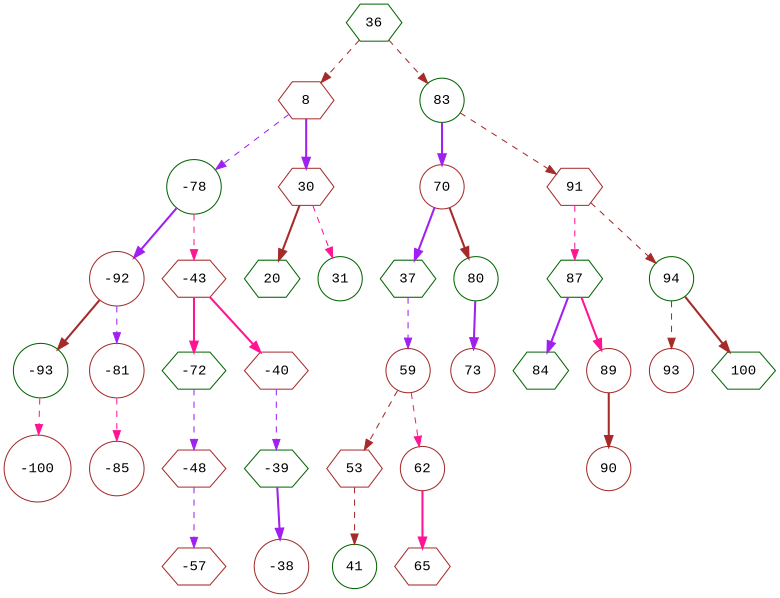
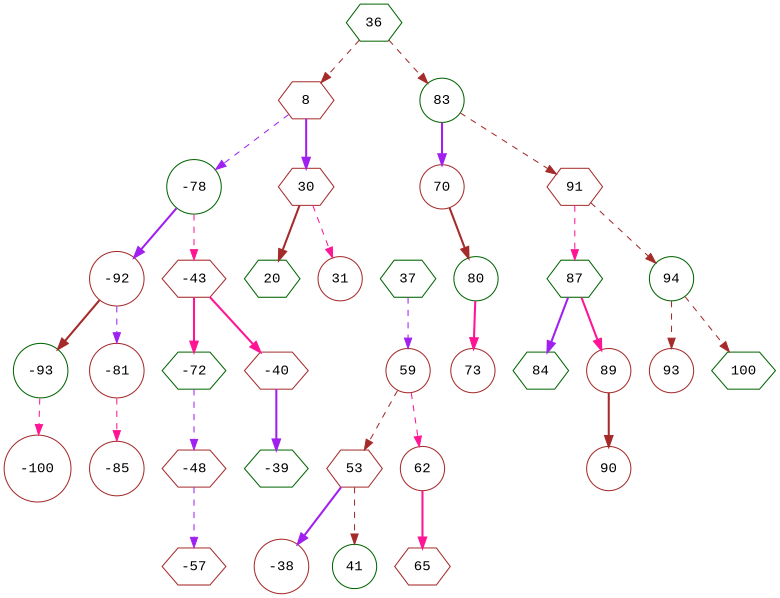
  digraph {
    fontname="Liberation Mono"
    node [color=brown fontname="Liberation Mono" shape=circle]
    edge [color=brown fontname="Liberation Mono" style=dashed]
    36 [color=darkgreen shape=hexagon]
    8 [shape=hexagon]
    83 [color=darkgreen]
    -78 [color=darkgreen]
    30 [shape=hexagon]
    70
    91 [shape=hexagon]
    -92
    -43 [shape=hexagon]
    20 [color=darkgreen shape=hexagon]
-   31 [color=darkgreen]
+   31
    37 [color=darkgreen shape=hexagon]
    80 [color=darkgreen]
    87 [color=darkgreen shape=hexagon]
    94 [color=darkgreen]
    -93 [color=darkgreen]
    -81
    -72 [color=darkgreen shape=hexagon]
    -40 [shape=hexagon]
    -100
    -85
    -48 [shape=hexagon]
    -39 [color=darkgreen shape=hexagon]
    -57 [shape=hexagon]
    -38
    59
    73
    84 [color=darkgreen shape=hexagon]
    89
    93
    100 [color=darkgreen shape=hexagon]
    53 [shape=hexagon]
    62
    41 [color=darkgreen]
    65 [shape=hexagon]
    90
    36 -> 8
    36 -> 83
    8 -> -78 [color=purple]
    8 -> 30 [color=purple style=bold]
    83 -> 70 [color=purple style=bold]
    83 -> 91
    -78 -> -92 [color=purple style=bold]
    -78 -> -43 [color=deeppink]
    30 -> 20 [style=bold]
    30 -> 31 [color=deeppink]
-   70 -> 37 [color=purple style=bold]
    70 -> 80 [style=bold]
    91 -> 87 [color=deeppink]
    91 -> 94
    -92 -> -93 [style=bold]
    -92 -> -81 [color=purple]
    -43 -> -72 [color=deeppink style=bold]
    -43 -> -40 [color=deeppink style=bold]
    37 -> 59 [color=purple]
-   80 -> 73 [color=purple style=bold]
+   80 -> 73 [color=deeppink style=bold]
    87 -> 84 [color=purple style=bold]
    87 -> 89 [color=deeppink style=bold]
    94 -> 93
-   94 -> 100 [style=bold]
+   94 -> 100
    -93 -> -100 [color=deeppink]
    -81 -> -85 [color=deeppink]
    -72 -> -48 [color=purple]
-   -40 -> -39 [color=purple]
+   -40 -> -39 [color=purple style=bold]
    -48 -> -57 [color=purple]
-   -39 -> -38 [color=purple style=bold]
+   53 -> -38 [color=purple style=bold]
    59 -> 53
    59 -> 62 [color=deeppink]
    89 -> 90 [style=bold]
    53 -> 41
    62 -> 65 [color=deeppink style=bold]
  }
